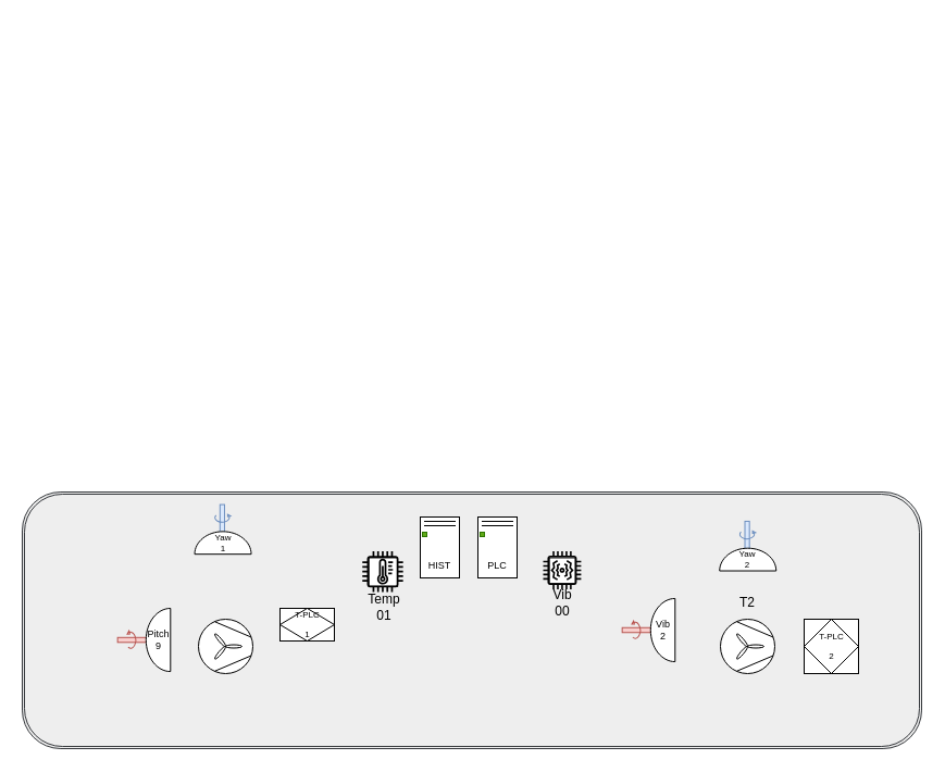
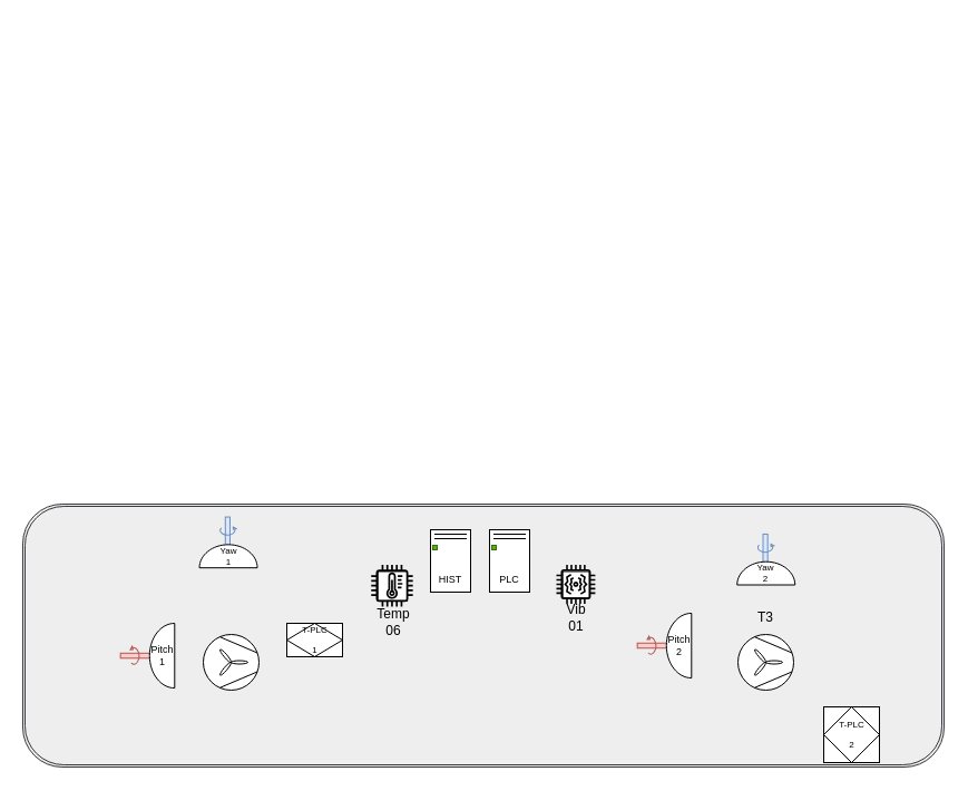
  <mxCell id="0" />
  <mxCell id="1" parent="0" />
  <mxCell id="2" value="" style="shape=ext;double=1;rounded=1;whiteSpace=wrap;html=1;fillColor=#eeeeee;strokeColor=#36393d;movable=0;resizable=0;rotatable=0;deletable=0;editable=0;locked=1;connectable=0;" vertex="1" parent="1"><mxGeometry x="20" y="452" width="827" height="236" as="geometry" /></mxCell>
  <mxCell id="3" style="edgeStyle=orthogonalEdgeStyle;rounded=0;jumpStyle=none;html=1;exitX=0;exitY=0.5;entryX=0;entryY=0.5;shadow=0;labelBackgroundColor=none;startArrow=none;startFill=0;endArrow=classic;endFill=1;endSize=6;jettySize=auto;orthogonalLoop=1;strokeColor=#23445D;strokeWidth=2;fillColor=#F08705;fontFamily=Helvetica;fontSize=14;fontColor=#F08705;align=left;fontStyle=0" parent="1" edge="1"><mxGeometry relative="1" as="geometry"><mxPoint x="294" y="20.5" as="sourcePoint" /><mxPoint x="294" y="20.5" as="targetPoint" /></mxGeometry></mxCell>
  <mxCell id="4" value="" style="group;" vertex="1" connectable="0" parent="1"><mxGeometry x="177" y="539" width="60" height="80" as="geometry" /></mxCell>
  <mxCell id="5" value="" style="verticalLabelPosition=bottom;outlineConnect=0;align=center;dashed=0;html=1;verticalAlign=top;shape=mxgraph.pid2misc.fan;fanType=common;points=[[1,0.5,0,0,0]];" vertex="1" parent="4"><mxGeometry x="5" y="30" width="50" height="50" as="geometry" /></mxCell>
  <mxCell id="6" value="" style="group;" vertex="1" connectable="0" parent="1"><mxGeometry x="657" y="539" width="60" height="80" as="geometry" /></mxCell>
  <mxCell id="7" value="" style="verticalLabelPosition=bottom;outlineConnect=0;align=center;dashed=0;html=1;verticalAlign=top;shape=mxgraph.pid2misc.fan;fanType=common;gradientColor=none;shadow=0;points=[[0.5,1,0,0,0]];" vertex="1" parent="6"><mxGeometry x="5" y="30" width="50" height="50" as="geometry" /></mxCell>
- <mxCell id="8" value="T2" style="text;html=1;align=center;verticalAlign=middle;whiteSpace=wrap;rounded=0;" vertex="1" parent="6"><mxGeometry width="60" height="30" as="geometry" /></mxCell>
- <mxCell id="9" value="&lt;table cellpadding=&quot;4&quot; cellspacing=&quot;0&quot; border=&quot;0&quot; style=&quot;width: 100%; height: 100%;&quot;&gt;&lt;tbody&gt;&lt;tr&gt;&lt;td&gt;T-PLC&lt;br&gt;&lt;/td&gt;&lt;/tr&gt;&lt;tr&gt;&lt;td&gt;2&lt;br&gt;&lt;/td&gt;&lt;/tr&gt;&lt;/tbody&gt;&lt;/table&gt; " style="html=1;outlineConnect=0;align=center;dashed=0;aspect=fixed;shape=mxgraph.pid2inst.progLogCont;mounting=field;fontSize=8;" vertex="1" parent="1"><mxGeometry x="739" y="569" width="50" height="50" as="geometry" /></mxCell>
+ <mxCell id="8" value="T3" style="text;html=1;align=center;verticalAlign=middle;whiteSpace=wrap;rounded=0;" vertex="1" parent="6"><mxGeometry width="60" height="30" as="geometry" /></mxCell>
+ <mxCell id="9" value="&lt;table cellpadding=&quot;4&quot; cellspacing=&quot;0&quot; border=&quot;0&quot; style=&quot;width: 100%; height: 100%;&quot;&gt;&lt;tbody&gt;&lt;tr&gt;&lt;td&gt;T-PLC&lt;br&gt;&lt;/td&gt;&lt;/tr&gt;&lt;tr&gt;&lt;td&gt;2&lt;br&gt;&lt;/td&gt;&lt;/tr&gt;&lt;/tbody&gt;&lt;/table&gt; " style="html=1;outlineConnect=0;align=center;dashed=0;aspect=fixed;shape=mxgraph.pid2inst.progLogCont;mounting=field;fontSize=8;" vertex="1" parent="1"><mxGeometry x="739" y="634" width="50" height="50" as="geometry" /></mxCell>
  <mxCell id="10" value="&lt;table cellpadding=&quot;4&quot; cellspacing=&quot;0&quot; border=&quot;0&quot; style=&quot;width: 100%; height: 100%;&quot;&gt;&lt;tbody&gt;&lt;tr&gt;&lt;td&gt;T-PLC&lt;br&gt;&lt;/td&gt;&lt;/tr&gt;&lt;tr&gt;&lt;td&gt;1&lt;br&gt;&lt;/td&gt;&lt;/tr&gt;&lt;/tbody&gt;&lt;/table&gt; " style="html=1;outlineConnect=0;align=center;dashed=0;aspect=fixed;shape=mxgraph.pid2inst.progLogCont;mounting=field;labelPosition=center;verticalLabelPosition=middle;verticalAlign=middle;fontSize=8;" vertex="1" parent="1"><mxGeometry x="257" y="559" width="50" height="30" as="geometry" /></mxCell>
  <mxCell id="11" value="" style="group" vertex="1" connectable="0" parent="1"><mxGeometry x="563" y="549.952" width="75.1" height="58.095" as="geometry" /></mxCell>
  <mxCell id="12" value="" style="rounded=0;whiteSpace=wrap;html=1;rotation=-180;fillColor=#f8cecc;strokeColor=#b85450;" vertex="1" parent="11"><mxGeometry x="8.67" y="26.8" width="32" height="4.5" as="geometry" /></mxCell>
  <mxCell id="13" value="" style="group" vertex="1" connectable="0" parent="11"><mxGeometry x="18.2" width="56.9" height="58.095" as="geometry" /></mxCell>
  <mxCell id="14" value="" style="group" vertex="1" connectable="0" parent="13"><mxGeometry y="3.553e-15" width="56.9" height="58.095" as="geometry" /></mxCell>
  <mxCell id="15" value="" style="verticalLabelPosition=bottom;verticalAlign=top;html=1;shape=mxgraph.basic.half_circle;rotation=-270;" vertex="1" parent="14"><mxGeometry x="-1.2" y="17.798" width="58.095" height="22.5" as="geometry" /></mxCell>
- <mxCell id="16" value="&lt;div&gt;Vib&lt;/div&gt;&lt;div&gt;2&lt;br&gt;&lt;/div&gt;" style="text;html=1;align=center;verticalAlign=middle;whiteSpace=wrap;rounded=0;fontSize=9;" vertex="1" parent="14"><mxGeometry y="14.048" width="56.9" height="30" as="geometry" /></mxCell>
+ <mxCell id="16" value="&lt;div&gt;Pitch&lt;/div&gt;&lt;div&gt;2&lt;br&gt;&lt;/div&gt;" style="text;html=1;align=center;verticalAlign=middle;whiteSpace=wrap;rounded=0;fontSize=9;" vertex="1" parent="14"><mxGeometry y="14.048" width="56.9" height="30" as="geometry" /></mxCell>
  <mxCell id="17" value="" style="verticalLabelPosition=bottom;shadow=0;dashed=0;align=center;html=1;verticalAlign=top;shape=mxgraph.electrical.rot_mech.verticalLabelPosition=bottom;shadow=0;dashed=0;align=center;fillColor=#f8cecc;html=1;verticalAlign=top;strokeWidth=1;shape=mxgraph.electrical.rot_mech.rotation;rotation=-91;strokeColor=#b85450;" vertex="1" parent="14"><mxGeometry x="-5.1" y="25.048" width="17" height="8" as="geometry" /></mxCell>
  <mxCell id="18" value="" style="group" vertex="1" connectable="0" parent="1"><mxGeometry x="99" y="559.002" width="75.1" height="58.095" as="geometry" /></mxCell>
  <mxCell id="19" value="" style="rounded=0;whiteSpace=wrap;html=1;rotation=-180;fillColor=#f8cecc;strokeColor=#b85450;" vertex="1" parent="18"><mxGeometry x="8.67" y="26.8" width="32" height="4.5" as="geometry" /></mxCell>
  <mxCell id="20" value="" style="group" vertex="1" connectable="0" parent="18"><mxGeometry x="18.2" width="56.9" height="58.095" as="geometry" /></mxCell>
  <mxCell id="21" value="" style="group" vertex="1" connectable="0" parent="20"><mxGeometry y="3.553e-15" width="56.9" height="58.095" as="geometry" /></mxCell>
  <mxCell id="22" value="" style="verticalLabelPosition=bottom;verticalAlign=top;html=1;shape=mxgraph.basic.half_circle;rotation=-270;" vertex="1" parent="21"><mxGeometry x="-1.2" y="17.798" width="58.095" height="22.5" as="geometry" /></mxCell>
- <mxCell id="23" value="&lt;div&gt;Pitch&lt;/div&gt;&lt;div&gt;9&lt;br&gt;&lt;/div&gt;" style="text;html=1;align=center;verticalAlign=middle;whiteSpace=wrap;rounded=0;fontSize=9;" vertex="1" parent="21"><mxGeometry y="14.048" width="56.9" height="30" as="geometry" /></mxCell>
+ <mxCell id="23" value="&lt;div&gt;Pitch&lt;/div&gt;&lt;div&gt;1&lt;br&gt;&lt;/div&gt;" style="text;html=1;align=center;verticalAlign=middle;whiteSpace=wrap;rounded=0;fontSize=9;" vertex="1" parent="21"><mxGeometry y="14.048" width="56.9" height="30" as="geometry" /></mxCell>
  <mxCell id="24" value="" style="verticalLabelPosition=bottom;shadow=0;dashed=0;align=center;html=1;verticalAlign=top;shape=mxgraph.electrical.rot_mech.verticalLabelPosition=bottom;shadow=0;dashed=0;align=center;fillColor=#f8cecc;html=1;verticalAlign=top;strokeWidth=1;shape=mxgraph.electrical.rot_mech.rotation;rotation=-91;strokeColor=#b85450;" vertex="1" parent="21"><mxGeometry x="-5.1" y="25.048" width="17" height="8" as="geometry" /></mxCell>
  <mxCell id="25" value="" style="group;rotation=90;" vertex="1" connectable="0" parent="1"><mxGeometry x="665.7" y="470.35" width="51.3" height="55" as="geometry" /></mxCell>
  <mxCell id="26" value="" style="rounded=0;whiteSpace=wrap;html=1;rotation=-90;fillColor=#dae8fc;strokeColor=#6c8ebf;" vertex="1" parent="25"><mxGeometry x="6.23" y="21.14" width="29.31" height="4.17" as="geometry" /></mxCell>
  <mxCell id="27" value="" style="verticalLabelPosition=bottom;verticalAlign=top;html=1;shape=mxgraph.basic.half_circle;rotation=-180;" vertex="1" parent="25"><mxGeometry x="-4.477" y="33.338" width="52.014" height="20.836" as="geometry" /></mxCell>
  <mxCell id="28" value="" style="verticalLabelPosition=bottom;shadow=0;dashed=0;align=center;html=1;verticalAlign=top;shape=mxgraph.electrical.rot_mech.verticalLabelPosition=bottom;shadow=0;dashed=0;align=center;fillColor=#dae8fc;html=1;verticalAlign=top;strokeWidth=1;shape=mxgraph.electrical.rot_mech.rotation;rotation=-1;strokeColor=#6c8ebf;" vertex="1" parent="25"><mxGeometry x="13.43" y="17.595" width="15.221" height="7.409" as="geometry" /></mxCell>
  <mxCell id="29" value="&lt;div&gt;Yaw&lt;/div&gt;&lt;div&gt;2&lt;br&gt;&lt;/div&gt;" style="text;html=1;align=center;verticalAlign=middle;whiteSpace=wrap;rounded=0;fontSize=8;" vertex="1" parent="25"><mxGeometry x="-8.47" y="28.76" width="60" height="30" as="geometry" /></mxCell>
  <mxCell id="30" value="" style="group;rotation=90;" vertex="1" connectable="0" parent="1"><mxGeometry x="183" y="455" width="51.3" height="55" as="geometry" /></mxCell>
  <mxCell id="31" value="" style="rounded=0;whiteSpace=wrap;html=1;rotation=-90;fillColor=#dae8fc;strokeColor=#6c8ebf;" vertex="1" parent="30"><mxGeometry x="6.23" y="21.14" width="29.31" height="4.17" as="geometry" /></mxCell>
  <mxCell id="32" value="" style="verticalLabelPosition=bottom;verticalAlign=top;html=1;shape=mxgraph.basic.half_circle;rotation=-180;" vertex="1" parent="30"><mxGeometry x="-4.477" y="33.338" width="52.014" height="20.836" as="geometry" /></mxCell>
  <mxCell id="33" value="" style="verticalLabelPosition=bottom;shadow=0;dashed=0;align=center;html=1;verticalAlign=top;shape=mxgraph.electrical.rot_mech.verticalLabelPosition=bottom;shadow=0;dashed=0;align=center;html=1;verticalAlign=top;strokeWidth=1;shape=mxgraph.electrical.rot_mech.rotation;rotation=-1;fillColor=#dae8fc;strokeColor=#6c8ebf;" vertex="1" parent="30"><mxGeometry x="13.43" y="17.595" width="15.221" height="7.409" as="geometry" /></mxCell>
  <mxCell id="34" value="&lt;div&gt;Yaw&lt;/div&gt;&lt;div&gt;1&lt;br&gt;&lt;/div&gt;" style="text;html=1;align=center;verticalAlign=middle;whiteSpace=wrap;rounded=0;fontSize=8;" vertex="1" parent="30"><mxGeometry x="-8.47" y="28.76" width="60" height="30" as="geometry" /></mxCell>
  <mxCell id="35" value="" style="group" vertex="1" connectable="0" parent="1"><mxGeometry x="427" y="475" width="60" height="60" as="geometry" /></mxCell>
  <mxCell id="36" value="" style="rounded=0;whiteSpace=wrap;html=1;rotation=90;" vertex="1" parent="35"><mxGeometry x="2" y="10" width="56" height="36" as="geometry" /></mxCell>
  <mxCell id="37" value="PLC" style="text;html=1;align=center;verticalAlign=middle;whiteSpace=wrap;rounded=0;fontSize=9;" vertex="1" parent="35"><mxGeometry y="30" width="60" height="30" as="geometry" /></mxCell>
  <mxCell id="38" value="" style="shape=link;html=1;rounded=0;" edge="1" parent="35"><mxGeometry width="100" relative="1" as="geometry"><mxPoint x="15.5" y="6" as="sourcePoint" /><mxPoint x="44.5" y="6" as="targetPoint" /></mxGeometry></mxCell>
  <mxCell id="39" value="" style="whiteSpace=wrap;html=1;aspect=fixed;fillColor=#60a917;fontColor=#ffffff;strokeColor=#2D7600;" vertex="1" parent="35"><mxGeometry x="14" y="14" width="4" height="4" as="geometry" /></mxCell>
  <mxCell id="40" value="" style="group" vertex="1" connectable="0" parent="1"><mxGeometry x="374" y="475" width="60" height="60" as="geometry" /></mxCell>
  <mxCell id="41" value="" style="rounded=0;whiteSpace=wrap;html=1;rotation=90;" vertex="1" parent="40"><mxGeometry x="2" y="10" width="56" height="36" as="geometry" /></mxCell>
  <mxCell id="42" value="HIST" style="text;html=1;align=center;verticalAlign=middle;whiteSpace=wrap;rounded=0;fontSize=9;" vertex="1" parent="40"><mxGeometry y="30" width="60" height="30" as="geometry" /></mxCell>
  <mxCell id="43" value="" style="shape=link;html=1;rounded=0;" edge="1" parent="40"><mxGeometry width="100" relative="1" as="geometry"><mxPoint x="15.5" y="6" as="sourcePoint" /><mxPoint x="44.5" y="6" as="targetPoint" /></mxGeometry></mxCell>
  <mxCell id="44" value="" style="whiteSpace=wrap;html=1;aspect=fixed;fillColor=#60a917;fontColor=#ffffff;strokeColor=#2D7600;" vertex="1" parent="40"><mxGeometry x="14" y="14" width="4" height="4" as="geometry" /></mxCell>
  <mxCell id="45" value="" style="group" vertex="1" connectable="0" parent="1"><mxGeometry x="323" y="506.5" width="60" height="66" as="geometry" /></mxCell>
  <mxCell id="46" value="" style="group" vertex="1" connectable="0" parent="45"><mxGeometry x="9.75" width="40.5" height="40.5" as="geometry" /></mxCell>
  <mxCell id="47" value="" style="whiteSpace=wrap;html=1;aspect=fixed;" vertex="1" parent="46"><mxGeometry x="5.956" y="5.956" width="26.41" height="26.41" as="geometry" /></mxCell>
  <mxCell id="48" value="" style="sketch=0;outlineConnect=0;fontColor=#232F3E;gradientColor=none;fillColor=#000000;strokeColor=none;dashed=0;verticalLabelPosition=bottom;verticalAlign=top;align=center;html=1;fontSize=12;fontStyle=0;aspect=fixed;pointerEvents=1;shape=mxgraph.aws4.iot_thing_temperature_sensor;" vertex="1" parent="46"><mxGeometry width="37.414" height="37.414" as="geometry" /></mxCell>
- <mxCell id="49" value="&lt;div&gt;Temp&lt;/div&gt;&lt;div&gt;01&lt;br&gt;&lt;/div&gt;" style="text;html=1;align=center;verticalAlign=middle;whiteSpace=wrap;rounded=0;" vertex="1" parent="45"><mxGeometry y="36" width="60" height="30" as="geometry" /></mxCell>
+ <mxCell id="49" value="&lt;div&gt;Temp&lt;/div&gt;&lt;div&gt;06&lt;br&gt;&lt;/div&gt;" style="text;html=1;align=center;verticalAlign=middle;whiteSpace=wrap;rounded=0;" vertex="1" parent="45"><mxGeometry y="36" width="60" height="30" as="geometry" /></mxCell>
  <mxCell id="50" value="" style="group" vertex="1" connectable="0" parent="1"><mxGeometry x="487" y="506.5" width="60" height="62.5" as="geometry" /></mxCell>
  <mxCell id="51" value="" style="group" vertex="1" connectable="0" parent="50"><mxGeometry x="12" width="36" height="37.88" as="geometry" /></mxCell>
  <mxCell id="52" value="" style="whiteSpace=wrap;html=1;aspect=fixed;" vertex="1" parent="51"><mxGeometry x="5.692" y="5.989" width="23.859" height="23.859" as="geometry" /></mxCell>
  <mxCell id="53" value="" style="sketch=0;outlineConnect=0;fillColor=#000000;strokeColor=#36393d;dashed=0;verticalLabelPosition=bottom;verticalAlign=top;align=center;html=1;fontSize=12;fontStyle=0;aspect=fixed;pointerEvents=1;shape=mxgraph.aws4.iot_thing_vibration_sensor;" vertex="1" parent="51"><mxGeometry width="34.9" height="34.9" as="geometry" /></mxCell>
- <mxCell id="54" value="&lt;div&gt;Vib&lt;/div&gt;&lt;div&gt;00&lt;br&gt;&lt;/div&gt;" style="text;html=1;align=center;verticalAlign=middle;whiteSpace=wrap;rounded=0;" vertex="1" parent="50"><mxGeometry y="32.5" width="60" height="30" as="geometry" /></mxCell>
+ <mxCell id="54" value="&lt;div&gt;Vib&lt;/div&gt;&lt;div&gt;01&lt;br&gt;&lt;/div&gt;" style="text;html=1;align=center;verticalAlign=middle;whiteSpace=wrap;rounded=0;" vertex="1" parent="50"><mxGeometry y="32.5" width="60" height="30" as="geometry" /></mxCell>
